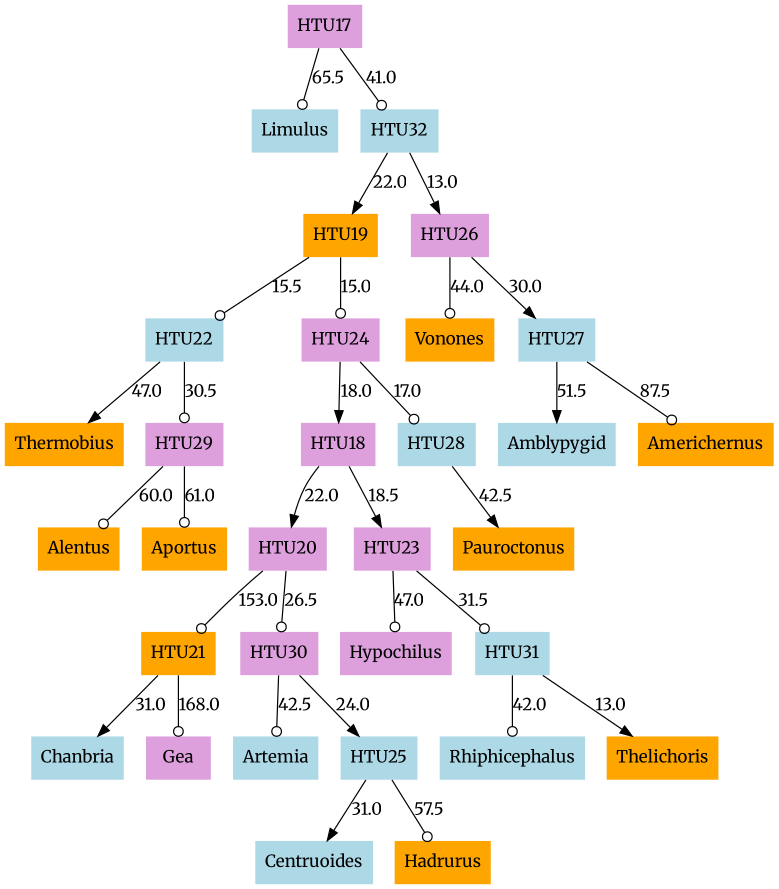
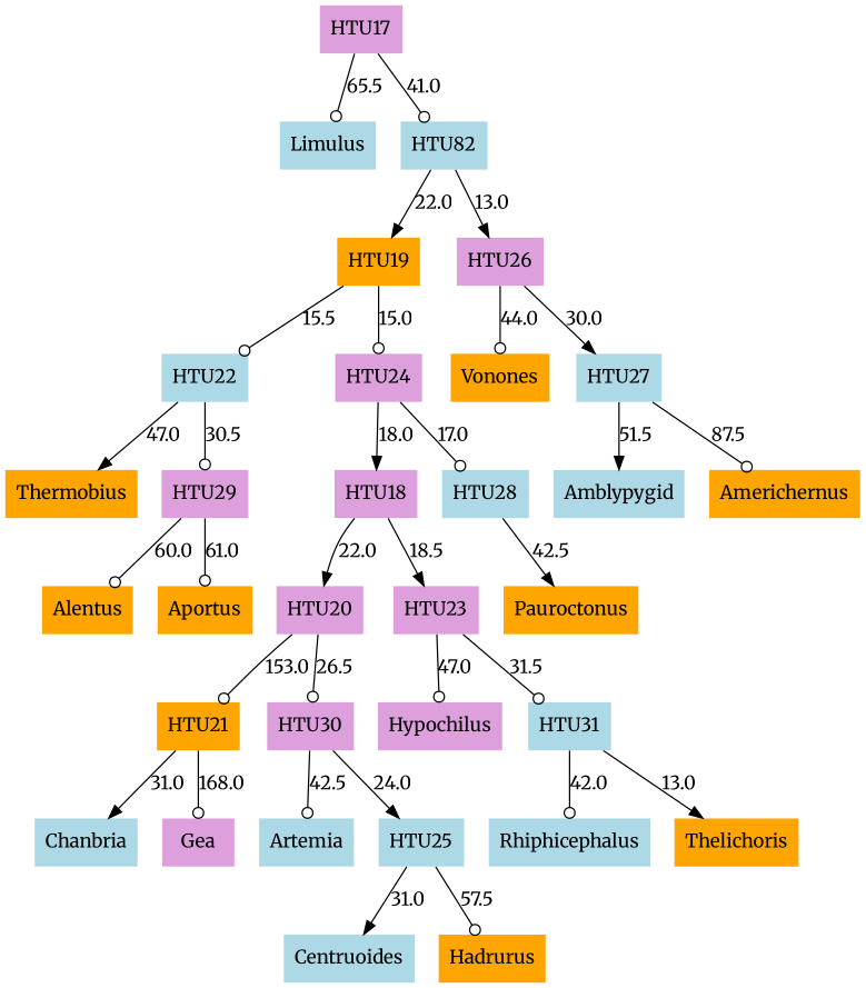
  digraph {
    fontname=Merriweather
    rankdir=TB
    node [color=teal fillcolor=lightblue fontname=Merriweather shape=none style=filled]
    edge [arrowhead=odot fontname=Merriweather]
    n1 [fillcolor=orange label=Alentus]
    n2 [label=Amblypygid]
    n3 [fillcolor=orange label=Americhernus]
    n4 [fillcolor=orange label=Aportus]
    n5 [color=black label=Artemia]
    n6 [label=Centruoides]
    n7 [color=black label=Chanbria]
    n8 [fillcolor=plum label=Gea]
    n9 [fillcolor=orange label=Hadrurus]
    n10 [fillcolor=plum label=Hypochilus]
    n11 [label=Limulus]
    n12 [color=black fillcolor=orange label=Pauroctonus]
    n13 [color=black label=Rhiphicephalus]
    n14 [fillcolor=orange label=Thelichoris]
    n15 [fillcolor=orange label=Thermobius]
    n16 [color=black fillcolor=orange label=Vonones]
    n17 [color=black fillcolor=plum label=HTU17]
-   n18 [label=HTU32]
+   n18 [label=HTU82]
    n19 [color=black fillcolor=orange label=HTU19]
    n20 [fillcolor=plum label=HTU26]
    n21 [color=black fillcolor=plum label=HTU18]
    n22 [fillcolor=plum label=HTU20]
    n23 [fillcolor=plum label=HTU23]
    n24 [color=black fillcolor=orange label=HTU21]
    n25 [color=black fillcolor=plum label=HTU30]
    n26 [label=HTU31]
    n27 [label=HTU22]
    n28 [color=black fillcolor=plum label=HTU24]
    n29 [fillcolor=plum label=HTU29]
    n30 [label=HTU28]
    n31 [label=HTU25]
    n32 [color=black label=HTU27]
    n17 -> n11 [label=65.5]
    n17 -> n18 [label=41.0]
    n18 -> n19 [arrowhead=normal label=22.0]
    n18 -> n20 [arrowhead=normal label=13.0]
    n19 -> n27 [label=15.5]
    n19 -> n28 [label=15.0]
    n20 -> n16 [label=44.0]
    n20 -> n32 [arrowhead=normal label=30.0]
    n21 -> n22 [arrowhead=normal label=22.0]
    n21 -> n23 [arrowhead=normal label=18.5]
    n22 -> n24 [label=153.0]
    n22 -> n25 [label=26.5]
    n23 -> n10 [label=47.0]
    n23 -> n26 [label=31.5]
    n24 -> n7 [arrowhead=normal label=31.0]
    n24 -> n8 [label=168.0]
    n25 -> n5 [label=42.5]
    n25 -> n31 [arrowhead=normal label=24.0]
    n26 -> n13 [label=42.0]
    n26 -> n14 [arrowhead=normal label=13.0]
    n27 -> n15 [arrowhead=normal label=47.0]
    n27 -> n29 [label=30.5]
    n28 -> n21 [arrowhead=normal label=18.0]
    n28 -> n30 [label=17.0]
    n29 -> n1 [label=60.0]
    n29 -> n4 [label=61.0]
    n30 -> n12 [arrowhead=normal label=42.5]
    n31 -> n6 [arrowhead=normal label=31.0]
    n31 -> n9 [label=57.5]
    n32 -> n2 [arrowhead=normal label=51.5]
    n32 -> n3 [label=87.5]
  }
